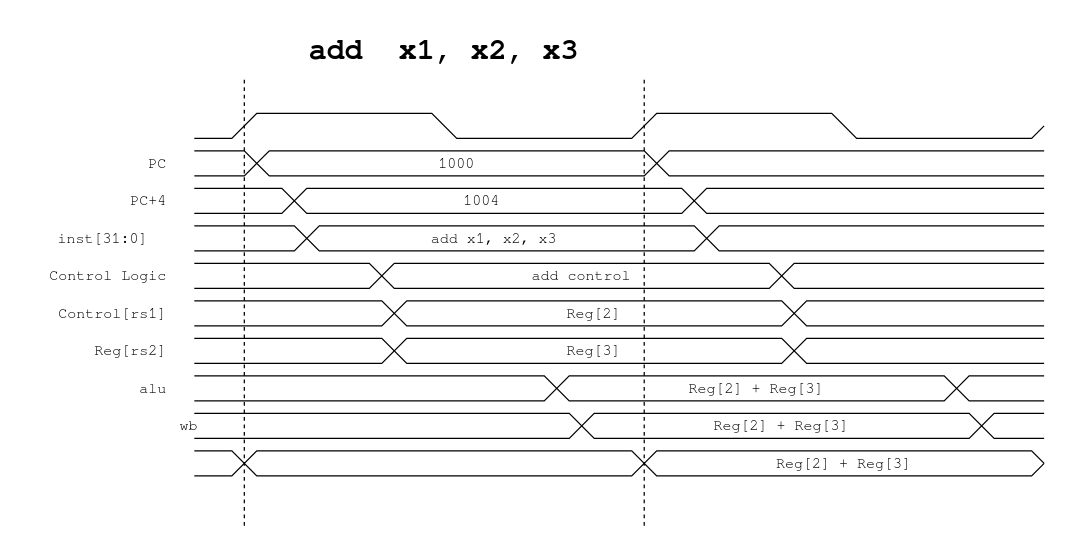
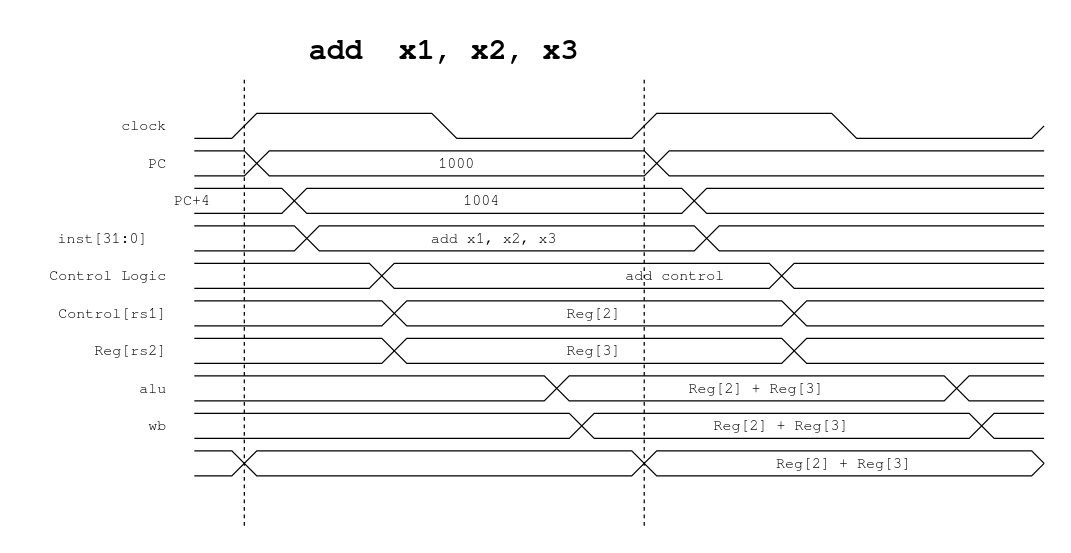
  <mxCell id="0" />
  <mxCell id="1" parent="0" />
  <mxCell id="2" value="&lt;font face=&quot;FreeMono&quot; style=&quot;font-size: 24px;&quot;&gt;&lt;b&gt;add&amp;nbsp; x1, x2, x3&lt;/b&gt;&lt;/font&gt;" style="text;strokeColor=none;align=center;fillColor=none;html=1;verticalAlign=middle;whiteSpace=wrap;rounded=0;" vertex="1" parent="1"><mxGeometry x="235" y="20" width="240" height="40" as="geometry" /></mxCell>
+ <mxCell id="3" value="&lt;font face=&quot;FreeMono&quot;&gt;clock&lt;/font&gt;" style="text;strokeColor=none;align=right;fillColor=none;html=1;verticalAlign=middle;whiteSpace=wrap;rounded=0;" vertex="1" parent="1"><mxGeometry x="35" y="90" width="100" height="20" as="geometry" /></mxCell>
  <mxCell id="4" value="" style="endArrow=none;html=1;rounded=0;" edge="1" parent="1"><mxGeometry width="50" height="50" relative="1" as="geometry"><mxPoint x="155" y="110" as="sourcePoint" /><mxPoint x="835" y="100" as="targetPoint" /><Array as="points"><mxPoint x="185" y="110" /><mxPoint x="205" y="90" /><mxPoint x="345" y="90" /><mxPoint x="365" y="110" /><mxPoint x="505" y="110" /><mxPoint x="525" y="90" /><mxPoint x="665" y="90" /><mxPoint x="685" y="110" /><mxPoint x="825" y="110" /></Array></mxGeometry></mxCell>
  <mxCell id="5" value="&lt;font face=&quot;FreeMono&quot;&gt;PC&lt;/font&gt;" style="text;strokeColor=none;align=right;fillColor=none;html=1;verticalAlign=middle;whiteSpace=wrap;rounded=0;" vertex="1" parent="1"><mxGeometry x="35" y="120" width="100" height="20" as="geometry" /></mxCell>
  <mxCell id="6" value="" style="endArrow=none;html=1;rounded=0;" edge="1" parent="1"><mxGeometry width="50" height="50" relative="1" as="geometry"><mxPoint x="155" y="140" as="sourcePoint" /><mxPoint x="835" y="140" as="targetPoint" /><Array as="points"><mxPoint x="195" y="140" /><mxPoint x="215" y="120" /><mxPoint y="120" x="515" /><mxPoint x="535" y="140" /></Array></mxGeometry></mxCell>
  <mxCell id="7" value="" style="endArrow=none;html=1;rounded=0;" edge="1" parent="1"><mxGeometry width="50" height="50" relative="1" as="geometry"><mxPoint x="155" y="120" as="sourcePoint" /><mxPoint x="835" y="120" as="targetPoint" /><Array as="points"><mxPoint x="195" y="120" /><mxPoint x="215" y="140" /><mxPoint y="140" x="515" /><mxPoint x="535" y="120" /></Array></mxGeometry></mxCell>
- <mxCell id="8" value="&lt;font face=&quot;FreeMono&quot;&gt;PC+4&lt;/font&gt;" style="text;strokeColor=none;align=right;fillColor=none;html=1;verticalAlign=middle;whiteSpace=wrap;rounded=0;" vertex="1" parent="1"><mxGeometry x="35" y="150" width="100" height="20" as="geometry" /></mxCell>
+ <mxCell id="8" value="&lt;font face=&quot;FreeMono&quot;&gt;PC+4&lt;/font&gt;" style="text;strokeColor=none;align=right;fillColor=none;html=1;verticalAlign=middle;whiteSpace=wrap;rounded=0;" vertex="1" parent="1"><mxGeometry x="70" y="150" width="100" height="20" as="geometry" /></mxCell>
  <mxCell id="9" value="&lt;font face=&quot;FreeMono&quot;&gt;1000&lt;/font&gt;" style="text;strokeColor=none;align=center;fillColor=none;html=1;verticalAlign=middle;whiteSpace=wrap;rounded=0;" vertex="1" parent="1"><mxGeometry x="345" y="120" width="40" height="20" as="geometry" /></mxCell>
  <mxCell id="10" value="" style="endArrow=none;html=1;rounded=0;" edge="1" parent="1"><mxGeometry width="50" height="50" relative="1" as="geometry"><mxPoint x="155" y="150" as="sourcePoint" /><mxPoint x="835" y="150" as="targetPoint" /><Array as="points"><mxPoint x="225" y="150" /><mxPoint x="245" y="170" /><mxPoint x="545" y="170" /><mxPoint x="565" y="150" /></Array></mxGeometry></mxCell>
  <mxCell id="11" value="" style="endArrow=none;html=1;rounded=0;" edge="1" parent="1"><mxGeometry width="50" height="50" relative="1" as="geometry"><mxPoint x="155" y="170" as="sourcePoint" /><mxPoint x="835" y="170" as="targetPoint" /><Array as="points"><mxPoint x="225" y="170" /><mxPoint x="245" y="150" /><mxPoint x="545" y="150" /><mxPoint x="565" y="170" /></Array></mxGeometry></mxCell>
  <mxCell id="12" value="&lt;font face=&quot;FreeMono&quot;&gt;1004&lt;/font&gt;" style="text;strokeColor=none;align=center;fillColor=none;html=1;verticalAlign=middle;whiteSpace=wrap;rounded=0;" vertex="1" parent="1"><mxGeometry x="365" y="150" width="40" height="20" as="geometry" /></mxCell>
  <mxCell id="13" value="&lt;font face=&quot;FreeMono&quot;&gt;inst[31:0]&lt;/font&gt;" style="text;strokeColor=none;align=right;fillColor=none;html=1;verticalAlign=middle;whiteSpace=wrap;rounded=0;" vertex="1" parent="1"><mxGeometry x="20" y="180" width="100" height="20" as="geometry" /></mxCell>
  <mxCell id="14" value="" style="endArrow=none;html=1;rounded=0;" edge="1" parent="1"><mxGeometry width="50" height="50" relative="1" as="geometry"><mxPoint x="155" y="180" as="sourcePoint" /><mxPoint x="835" y="180" as="targetPoint" /><Array as="points"><mxPoint x="235" y="180" /><mxPoint x="255" y="200" /><mxPoint x="555" y="200" /><mxPoint x="575" y="180" /></Array></mxGeometry></mxCell>
  <mxCell id="15" value="" style="endArrow=none;html=1;rounded=0;" edge="1" parent="1"><mxGeometry width="50" height="50" relative="1" as="geometry"><mxPoint x="155" y="200" as="sourcePoint" /><mxPoint x="835" y="200" as="targetPoint" /><Array as="points"><mxPoint x="235" y="200" /><mxPoint x="255" y="180" /><mxPoint x="555" y="180" /><mxPoint x="575" y="200" /></Array></mxGeometry></mxCell>
  <mxCell id="16" value="&lt;font face=&quot;FreeMono&quot;&gt;add x1, x2, x3&lt;/font&gt;" style="text;strokeColor=none;align=center;fillColor=none;html=1;verticalAlign=middle;whiteSpace=wrap;rounded=0;" vertex="1" parent="1"><mxGeometry x="335" y="180" width="120" height="20" as="geometry" /></mxCell>
  <mxCell id="17" value="" style="endArrow=none;html=1;rounded=0;" edge="1" parent="1"><mxGeometry width="50" height="50" relative="1" as="geometry"><mxPoint x="155" y="210" as="sourcePoint" /><mxPoint x="835" y="210" as="targetPoint" /><Array as="points"><mxPoint x="295" y="210" /><mxPoint x="315" y="230" /><mxPoint x="615" y="230" /><mxPoint x="635" y="210" /></Array></mxGeometry></mxCell>
  <mxCell id="18" value="" style="endArrow=none;html=1;rounded=0;" edge="1" parent="1"><mxGeometry width="50" height="50" relative="1" as="geometry"><mxPoint x="155" y="230" as="sourcePoint" /><mxPoint x="835" y="230" as="targetPoint" /><Array as="points"><mxPoint x="295" y="230" /><mxPoint x="315" y="210" /><mxPoint x="615" y="210" /><mxPoint x="635" y="230" /></Array></mxGeometry></mxCell>
  <mxCell id="19" value="&lt;font face=&quot;FreeMono&quot;&gt;Control Logic&lt;/font&gt;" style="text;strokeColor=none;align=right;fillColor=none;html=1;verticalAlign=middle;whiteSpace=wrap;rounded=0;" vertex="1" parent="1"><mxGeometry x="35" y="210" width="100" height="20" as="geometry" /></mxCell>
- <mxCell id="20" value="&lt;font face=&quot;FreeMono&quot;&gt;add control&lt;/font&gt;" style="text;strokeColor=none;align=center;fillColor=none;html=1;verticalAlign=middle;whiteSpace=wrap;rounded=0;" vertex="1" parent="1"><mxGeometry x="405" y="210" width="120" height="20" as="geometry" /></mxCell>
+ <mxCell id="20" value="&lt;font face=&quot;FreeMono&quot;&gt;add control&lt;/font&gt;" style="text;strokeColor=none;align=center;fillColor=none;html=1;verticalAlign=middle;whiteSpace=wrap;rounded=0;" vertex="1" parent="1"><mxGeometry x="480" y="210" width="120" height="20" as="geometry" /></mxCell>
  <mxCell id="21" value="&lt;font face=&quot;FreeMono&quot;&gt;Control[rs1]&lt;/font&gt;" style="text;strokeColor=none;align=right;fillColor=none;html=1;verticalAlign=middle;whiteSpace=wrap;rounded=0;" vertex="1" parent="1"><mxGeometry x="35" y="240" width="100" height="20" as="geometry" /></mxCell>
  <mxCell id="22" value="" style="endArrow=none;html=1;rounded=0;" edge="1" parent="1"><mxGeometry width="50" height="50" relative="1" as="geometry"><mxPoint x="155" y="260" as="sourcePoint" /><mxPoint x="835" y="260" as="targetPoint" /><Array as="points"><mxPoint x="305" y="260" /><mxPoint x="325" y="240" /><mxPoint x="625" y="240" /><mxPoint x="645" y="260" /></Array></mxGeometry></mxCell>
  <mxCell id="23" value="" style="endArrow=none;html=1;rounded=0;" edge="1" parent="1"><mxGeometry width="50" height="50" relative="1" as="geometry"><mxPoint x="155" y="240" as="sourcePoint" /><mxPoint x="835" y="240" as="targetPoint" /><Array as="points"><mxPoint x="305" y="240" /><mxPoint x="325" y="260" /><mxPoint x="625" y="260" /><mxPoint x="645" y="240" /></Array></mxGeometry></mxCell>
  <mxCell id="24" value="&lt;font face=&quot;FreeMono&quot;&gt;Reg[2]&lt;/font&gt;" style="text;strokeColor=none;align=center;fillColor=none;html=1;verticalAlign=middle;whiteSpace=wrap;rounded=0;" vertex="1" parent="1"><mxGeometry x="415" y="240" width="120" height="20" as="geometry" /></mxCell>
  <mxCell id="25" value="&lt;font face=&quot;FreeMono&quot;&gt;Reg[rs2]&lt;/font&gt;" style="text;strokeColor=none;align=right;fillColor=none;html=1;verticalAlign=middle;whiteSpace=wrap;rounded=0;" vertex="1" parent="1"><mxGeometry x="35" y="270" width="100" height="20" as="geometry" /></mxCell>
  <mxCell id="26" value="" style="endArrow=none;html=1;rounded=0;" edge="1" parent="1"><mxGeometry width="50" height="50" relative="1" as="geometry"><mxPoint x="155" y="270" as="sourcePoint" /><mxPoint x="835" y="270" as="targetPoint" /><Array as="points"><mxPoint x="305" y="270" /><mxPoint x="325" y="290" /><mxPoint x="625" y="290" /><mxPoint x="645" y="270" /></Array></mxGeometry></mxCell>
  <mxCell id="27" value="" style="endArrow=none;html=1;rounded=0;" edge="1" parent="1"><mxGeometry width="50" height="50" relative="1" as="geometry"><mxPoint x="155" y="290" as="sourcePoint" /><mxPoint x="835" y="290" as="targetPoint" /><Array as="points"><mxPoint x="305" y="290" /><mxPoint x="325" y="270" /><mxPoint x="625" y="270" /><mxPoint x="645" y="290" /></Array></mxGeometry></mxCell>
  <mxCell id="28" value="&lt;font face=&quot;FreeMono&quot;&gt;Reg[3]&lt;/font&gt;" style="text;strokeColor=none;align=center;fillColor=none;html=1;verticalAlign=middle;whiteSpace=wrap;rounded=0;" vertex="1" parent="1"><mxGeometry x="415" y="270" width="120" height="20" as="geometry" /></mxCell>
  <mxCell id="29" value="&lt;font face=&quot;FreeMono&quot;&gt;alu&lt;/font&gt;" style="text;strokeColor=none;align=right;fillColor=none;html=1;verticalAlign=middle;whiteSpace=wrap;rounded=0;" vertex="1" parent="1"><mxGeometry x="35" y="300" width="100" height="20" as="geometry" /></mxCell>
  <mxCell id="30" value="" style="endArrow=none;html=1;rounded=0;" edge="1" parent="1"><mxGeometry width="50" height="50" relative="1" as="geometry"><mxPoint x="155" y="300" as="sourcePoint" /><mxPoint x="835" y="300" as="targetPoint" /><Array as="points"><mxPoint x="435" y="300" /><mxPoint x="455" y="320" /><mxPoint x="755" y="320" /><mxPoint x="775" y="300" /></Array></mxGeometry></mxCell>
  <mxCell id="31" value="" style="endArrow=none;html=1;rounded=0;" edge="1" parent="1"><mxGeometry width="50" height="50" relative="1" as="geometry"><mxPoint x="155" y="320" as="sourcePoint" /><mxPoint x="835" y="320" as="targetPoint" /><Array as="points"><mxPoint x="435" y="320" /><mxPoint x="455" y="300" /><mxPoint x="755" y="300" /><mxPoint x="775" y="320" /></Array></mxGeometry></mxCell>
  <mxCell id="32" value="&lt;font face=&quot;FreeMono&quot;&gt;Reg[2] + Reg[3]&lt;/font&gt;" style="text;strokeColor=none;align=center;fillColor=none;html=1;verticalAlign=middle;whiteSpace=wrap;rounded=0;" vertex="1" parent="1"><mxGeometry x="545" y="300" width="120" height="20" as="geometry" /></mxCell>
- <mxCell id="33" value="&lt;font face=&quot;FreeMono&quot;&gt;wb&lt;/font&gt;" style="text;strokeColor=none;align=right;fillColor=none;html=1;verticalAlign=middle;whiteSpace=wrap;rounded=0;" vertex="1" parent="1"><mxGeometry x="60" y="330" width="100" height="20" as="geometry" /></mxCell>
+ <mxCell id="33" value="&lt;font face=&quot;FreeMono&quot;&gt;wb&lt;/font&gt;" style="text;strokeColor=none;align=right;fillColor=none;html=1;verticalAlign=middle;whiteSpace=wrap;rounded=0;" vertex="1" parent="1"><mxGeometry x="35" y="330" width="100" height="20" as="geometry" /></mxCell>
  <mxCell id="34" value="" style="endArrow=none;html=1;rounded=0;" edge="1" parent="1"><mxGeometry width="50" height="50" relative="1" as="geometry"><mxPoint x="155" y="330" as="sourcePoint" /><mxPoint x="835" y="330" as="targetPoint" /><Array as="points"><mxPoint x="455" y="330" /><mxPoint x="475" y="350" /><mxPoint x="775" y="350" /><mxPoint x="795" y="330" /></Array></mxGeometry></mxCell>
  <mxCell id="35" value="" style="endArrow=none;html=1;rounded=0;" edge="1" parent="1"><mxGeometry width="50" height="50" relative="1" as="geometry"><mxPoint x="155" y="350" as="sourcePoint" /><mxPoint x="835" y="350" as="targetPoint" /><Array as="points"><mxPoint x="455" y="350" /><mxPoint x="475" y="330" /><mxPoint x="775" y="330" /><mxPoint x="795" y="350" /></Array></mxGeometry></mxCell>
  <mxCell id="36" value="&lt;font face=&quot;FreeMono&quot;&gt;Reg[2] + Reg[3]&lt;/font&gt;" style="text;strokeColor=none;align=center;fillColor=none;html=1;verticalAlign=middle;whiteSpace=wrap;rounded=0;" vertex="1" parent="1"><mxGeometry x="565" y="330" width="120" height="20" as="geometry" /></mxCell>
  <mxCell id="37" value="" style="endArrow=none;html=1;rounded=0;" edge="1" parent="1"><mxGeometry width="50" height="50" relative="1" as="geometry"><mxPoint x="155" y="360" as="sourcePoint" /><mxPoint x="835" y="370" as="targetPoint" /><Array as="points"><mxPoint x="185" y="360" /><mxPoint x="205" y="380" /><mxPoint x="505" y="380" /><mxPoint x="525" y="360" /><mxPoint x="825" y="360" /></Array></mxGeometry></mxCell>
  <mxCell id="38" value="" style="endArrow=none;html=1;rounded=0;" edge="1" parent="1"><mxGeometry width="50" height="50" relative="1" as="geometry"><mxPoint x="155" y="380" as="sourcePoint" /><mxPoint x="835" y="370" as="targetPoint" /><Array as="points"><mxPoint x="185" y="380" /><mxPoint x="205" y="360" /><mxPoint x="505" y="360" /><mxPoint x="525" y="380" /><mxPoint x="825" y="380" /></Array></mxGeometry></mxCell>
  <mxCell id="39" value="&lt;font face=&quot;FreeMono&quot;&gt;Reg[2] + Reg[3]&lt;/font&gt;" style="text;strokeColor=none;align=center;fillColor=none;html=1;verticalAlign=middle;whiteSpace=wrap;rounded=0;" vertex="1" parent="1"><mxGeometry x="615" y="360" width="120" height="20" as="geometry" /></mxCell>
  <mxCell id="40" value="" style="endArrow=none;dashed=1;html=1;rounded=0;" edge="1" parent="1"><mxGeometry width="50" height="50" relative="1" as="geometry"><mxPoint y="420" as="sourcePoint" x="515" /><mxPoint y="60" as="targetPoint" x="515" /></mxGeometry></mxCell>
  <mxCell id="41" value="" style="endArrow=none;dashed=1;html=1;rounded=0;" edge="1" parent="1"><mxGeometry width="50" height="50" relative="1" as="geometry"><mxPoint x="195" y="420" as="sourcePoint" /><mxPoint x="195" y="60" as="targetPoint" /></mxGeometry></mxCell>
